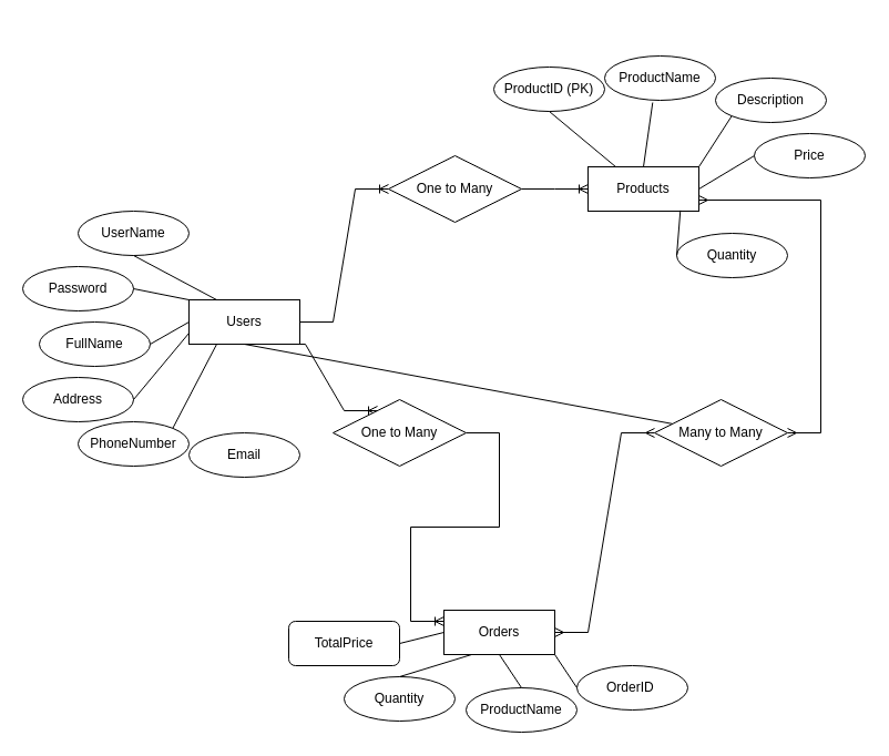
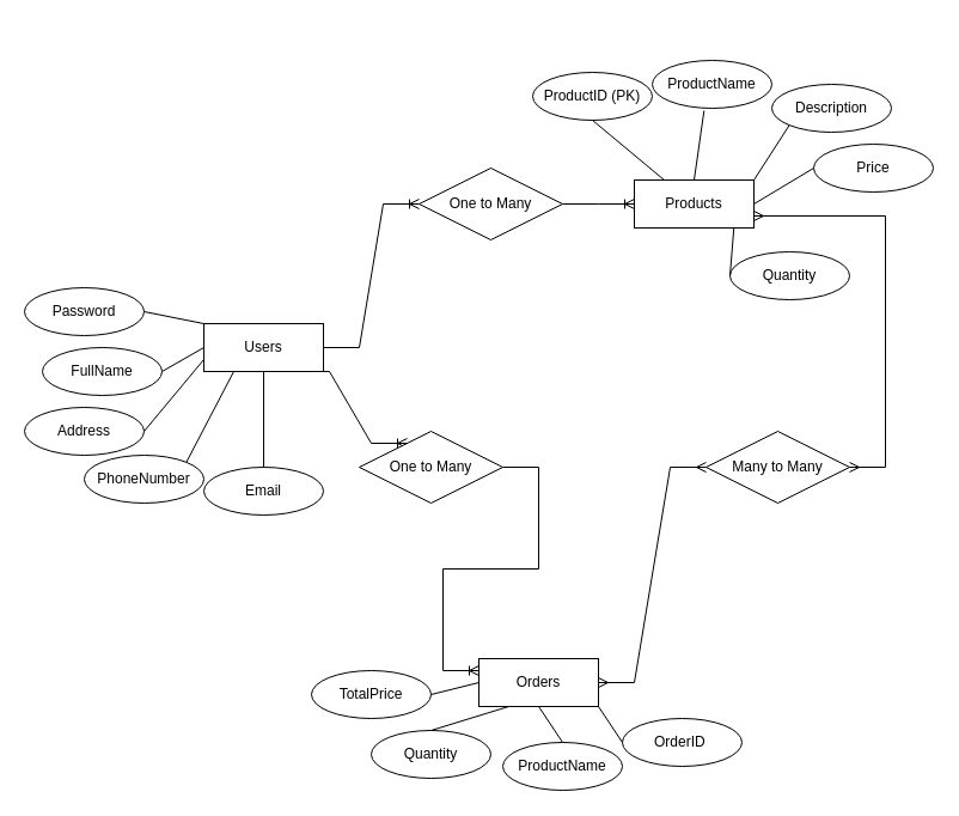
  <mxCell id="0" />
  <mxCell id="1" parent="0" />
  <mxCell id="2" value="Users" style="whiteSpace=wrap;html=1;align=center;" vertex="1" parent="1"><mxGeometry x="170" y="270" width="100" height="40" as="geometry" /></mxCell>
  <mxCell id="3" value="Orders" style="whiteSpace=wrap;html=1;align=center;" vertex="1" parent="1"><mxGeometry x="400" y="550" width="100" height="40" as="geometry" /></mxCell>
  <mxCell id="4" value="Products" style="whiteSpace=wrap;html=1;align=center;" vertex="1" parent="1"><mxGeometry x="530" y="150" width="100" height="40" as="geometry" /></mxCell>
  <mxCell id="5" value="FullName" style="ellipse;whiteSpace=wrap;html=1;align=center;" vertex="1" parent="1"><mxGeometry x="35" y="290" width="100" height="40" as="geometry" /></mxCell>
- <mxCell id="6" value="UserName" style="ellipse;whiteSpace=wrap;html=1;align=center;" vertex="1" parent="1"><mxGeometry x="70" y="190" width="100" height="40" as="geometry" /></mxCell>
  <mxCell id="7" value="Address" style="ellipse;whiteSpace=wrap;html=1;align=center;" vertex="1" parent="1"><mxGeometry y="340" width="100" height="40" as="geometry" x="20" /></mxCell>
  <mxCell id="8" value="PhoneNumber" style="ellipse;whiteSpace=wrap;html=1;align=center;" vertex="1" parent="1"><mxGeometry x="70" y="380" width="100" height="40" as="geometry" /></mxCell>
  <mxCell id="9" value="Email" style="ellipse;whiteSpace=wrap;html=1;align=center;" vertex="1" parent="1"><mxGeometry x="170" y="390" width="100" height="40" as="geometry" /></mxCell>
  <mxCell id="10" value="Password" style="ellipse;whiteSpace=wrap;html=1;align=center;" vertex="1" parent="1"><mxGeometry y="240" width="100" height="40" as="geometry" x="20" /></mxCell>
- <mxCell id="11" value="" style="endArrow=none;html=1;rounded=0;entryX=0.25;entryY=0;entryDx=0;entryDy=0;exitX=0.5;exitY=1;exitDx=0;exitDy=0;" edge="1" parent="1" source="6" target="2"><mxGeometry relative="1" as="geometry"><mxPoint x="250" y="100" as="sourcePoint" /><mxPoint x="260" y="190" as="targetPoint" /></mxGeometry></mxCell>
  <mxCell id="12" value="" style="endArrow=none;html=1;rounded=0;entryX=0;entryY=0;entryDx=0;entryDy=0;exitX=1;exitY=0.5;exitDx=0;exitDy=0;" edge="1" parent="1" source="10" target="2"><mxGeometry relative="1" as="geometry"><mxPoint x="260" y="110" as="sourcePoint" /><mxPoint x="270" y="200" as="targetPoint" /></mxGeometry></mxCell>
  <mxCell id="13" value="" style="endArrow=none;html=1;rounded=0;entryX=0;entryY=0.5;entryDx=0;entryDy=0;exitX=1;exitY=0.5;exitDx=0;exitDy=0;" edge="1" parent="1" source="5" target="2"><mxGeometry relative="1" as="geometry"><mxPoint x="270" y="120" as="sourcePoint" /><mxPoint x="280" y="210" as="targetPoint" /></mxGeometry></mxCell>
  <mxCell id="14" value="" style="endArrow=none;html=1;rounded=0;entryX=0;entryY=0.75;entryDx=0;entryDy=0;exitX=1;exitY=0.5;exitDx=0;exitDy=0;" edge="1" parent="1" source="7" target="2"><mxGeometry relative="1" as="geometry"><mxPoint x="280" y="130" as="sourcePoint" /><mxPoint x="290" y="220" as="targetPoint" /></mxGeometry></mxCell>
  <mxCell id="15" value="" style="endArrow=none;html=1;rounded=0;entryX=0.25;entryY=1;entryDx=0;entryDy=0;exitX=1;exitY=0;exitDx=0;exitDy=0;" edge="1" parent="1" source="8" target="2"><mxGeometry relative="1" as="geometry"><mxPoint x="290" y="140" as="sourcePoint" /><mxPoint x="300" y="230" as="targetPoint" /></mxGeometry></mxCell>
- <mxCell id="16" value="" style="endArrow=none;html=1;rounded=0;exitX=0.5;exitY=1;exitDx=0;exitDy=0;" edge="1" parent="1" source="2" target="41"><mxGeometry relative="1" as="geometry"><mxPoint x="300" y="150" as="sourcePoint" /><mxPoint x="310" y="240" as="targetPoint" /></mxGeometry></mxCell>
+ <mxCell id="16" value="" style="endArrow=none;html=1;rounded=0;entryX=0.5;entryY=0;entryDx=0;entryDy=0;exitX=0.5;exitY=1;exitDx=0;exitDy=0;" edge="1" parent="1" source="2" target="9"><mxGeometry relative="1" as="geometry"><mxPoint x="300" y="150" as="sourcePoint" /><mxPoint x="310" y="240" as="targetPoint" /></mxGeometry></mxCell>
  <mxCell id="17" value="ProductID (PK)" style="ellipse;whiteSpace=wrap;html=1;align=center;" vertex="1" parent="1"><mxGeometry x="445" y="60" width="100" height="40" as="geometry" /></mxCell>
  <mxCell id="18" value="ProductName" style="ellipse;whiteSpace=wrap;html=1;align=center;" vertex="1" parent="1"><mxGeometry x="545" y="50" width="100" height="40" as="geometry" /></mxCell>
  <mxCell id="19" value="Description" style="ellipse;whiteSpace=wrap;html=1;align=center;" vertex="1" parent="1"><mxGeometry x="645" y="70" width="100" height="40" as="geometry" /></mxCell>
  <mxCell id="20" value="Price" style="ellipse;whiteSpace=wrap;html=1;align=center;" vertex="1" parent="1"><mxGeometry x="680" y="120" width="100" height="40" as="geometry" /></mxCell>
  <mxCell id="21" value="Quantity" style="ellipse;whiteSpace=wrap;html=1;align=center;" vertex="1" parent="1"><mxGeometry x="610" y="210" width="100" height="40" as="geometry" /></mxCell>
  <mxCell id="22" value="OrderID&amp;nbsp;" style="ellipse;whiteSpace=wrap;html=1;align=center;" vertex="1" parent="1"><mxGeometry x="520" y="600" width="100" height="40" as="geometry" /></mxCell>
  <mxCell id="23" value="ProductName" style="ellipse;whiteSpace=wrap;html=1;align=center;" vertex="1" parent="1"><mxGeometry x="420" y="620" width="100" height="40" as="geometry" /></mxCell>
  <mxCell id="24" value="Quantity" style="ellipse;whiteSpace=wrap;html=1;align=center;" vertex="1" parent="1"><mxGeometry x="310" y="610" width="100" height="40" as="geometry" /></mxCell>
- <mxCell id="25" value="TotalPrice" style="whiteSpace=wrap;html=1;align=center;rounded=1;" vertex="1" parent="1"><mxGeometry x="260" y="560" width="100" height="40" as="geometry" /></mxCell>
+ <mxCell id="25" value="TotalPrice" style="ellipse;whiteSpace=wrap;html=1;align=center;" vertex="1" parent="1"><mxGeometry x="260" y="560" width="100" height="40" as="geometry" /></mxCell>
  <mxCell id="26" value="" style="endArrow=none;html=1;rounded=0;entryX=1;entryY=0.5;entryDx=0;entryDy=0;exitX=0;exitY=0.5;exitDx=0;exitDy=0;" edge="1" parent="1" source="3" target="25"><mxGeometry relative="1" as="geometry"><mxPoint x="285" y="230" as="sourcePoint" /><mxPoint x="260" y="320" as="targetPoint" /></mxGeometry></mxCell>
  <mxCell id="27" value="" style="endArrow=none;html=1;rounded=0;entryX=0.5;entryY=0;entryDx=0;entryDy=0;exitX=0.25;exitY=1;exitDx=0;exitDy=0;" edge="1" parent="1" source="3" target="24"><mxGeometry relative="1" as="geometry"><mxPoint x="490" y="430" as="sourcePoint" /><mxPoint x="405" y="460" as="targetPoint" /></mxGeometry></mxCell>
  <mxCell id="28" value="" style="endArrow=none;html=1;rounded=0;entryX=0.5;entryY=0;entryDx=0;entryDy=0;exitX=0.5;exitY=1;exitDx=0;exitDy=0;" edge="1" parent="1" source="3" target="23"><mxGeometry relative="1" as="geometry"><mxPoint x="500" y="440" as="sourcePoint" /><mxPoint x="415" y="470" as="targetPoint" /></mxGeometry></mxCell>
  <mxCell id="29" value="" style="endArrow=none;html=1;rounded=0;entryX=1;entryY=1;entryDx=0;entryDy=0;exitX=0;exitY=0.5;exitDx=0;exitDy=0;" edge="1" parent="1" source="22" target="3"><mxGeometry relative="1" as="geometry"><mxPoint x="510" y="450" as="sourcePoint" /><mxPoint x="425" y="480" as="targetPoint" /></mxGeometry></mxCell>
  <mxCell id="30" value="" style="endArrow=none;html=1;rounded=0;entryX=0.25;entryY=0;entryDx=0;entryDy=0;exitX=0.5;exitY=1;exitDx=0;exitDy=0;" edge="1" parent="1" source="17" target="4"><mxGeometry relative="1" as="geometry"><mxPoint x="260" y="100" as="sourcePoint" /><mxPoint x="260" y="190" as="targetPoint" /></mxGeometry></mxCell>
  <mxCell id="31" value="" style="endArrow=none;html=1;rounded=0;entryX=0.5;entryY=0;entryDx=0;entryDy=0;exitX=0.433;exitY=1.05;exitDx=0;exitDy=0;exitPerimeter=0;" edge="1" parent="1" source="18" target="4"><mxGeometry relative="1" as="geometry"><mxPoint x="560" y="10" as="sourcePoint" /><mxPoint x="595" y="70" as="targetPoint" /></mxGeometry></mxCell>
  <mxCell id="32" value="" style="endArrow=none;html=1;rounded=0;exitX=0;exitY=1;exitDx=0;exitDy=0;entryX=1;entryY=0;entryDx=0;entryDy=0;" edge="1" parent="1" source="19" target="4"><mxGeometry relative="1" as="geometry"><mxPoint x="570" y="20" as="sourcePoint" /><mxPoint x="650" y="60" as="targetPoint" /></mxGeometry></mxCell>
  <mxCell id="33" value="" style="endArrow=none;html=1;rounded=0;entryX=1;entryY=0.5;entryDx=0;entryDy=0;exitX=0;exitY=0.5;exitDx=0;exitDy=0;" edge="1" parent="1" source="20" target="4"><mxGeometry relative="1" as="geometry"><mxPoint x="580" y="30" as="sourcePoint" /><mxPoint x="615" y="90" as="targetPoint" /></mxGeometry></mxCell>
  <mxCell id="34" value="" style="endArrow=none;html=1;rounded=0;entryX=0;entryY=0.5;entryDx=0;entryDy=0;exitX=0.833;exitY=0.983;exitDx=0;exitDy=0;exitPerimeter=0;" edge="1" parent="1" source="4" target="21"><mxGeometry relative="1" as="geometry"><mxPoint x="590" y="40" as="sourcePoint" /><mxPoint x="625" y="100" as="targetPoint" /></mxGeometry></mxCell>
  <mxCell id="35" style="edgeStyle=orthogonalEdgeStyle;rounded=0;orthogonalLoop=1;jettySize=auto;html=1;exitX=0.5;exitY=1;exitDx=0;exitDy=0;" edge="1" parent="1" source="8" target="8"><mxGeometry relative="1" as="geometry" /></mxCell>
  <mxCell id="36" value="" style="edgeStyle=entityRelationEdgeStyle;fontSize=12;html=1;endArrow=ERoneToMany;rounded=0;exitX=1;exitY=0.5;exitDx=0;exitDy=0;" edge="1" parent="1" source="38"><mxGeometry width="100" height="100" relative="1" as="geometry"><mxPoint x="390" y="310" as="sourcePoint" /><mxPoint x="400" y="560" as="targetPoint" /></mxGeometry></mxCell>
  <mxCell id="37" value="" style="edgeStyle=entityRelationEdgeStyle;fontSize=12;html=1;endArrow=ERoneToMany;rounded=0;exitX=0.75;exitY=1;exitDx=0;exitDy=0;entryX=0.25;entryY=0;entryDx=0;entryDy=0;" edge="1" parent="1" source="2" target="38"><mxGeometry width="100" height="100" relative="1" as="geometry"><mxPoint x="275" y="220" as="sourcePoint" /><mxPoint x="505" y="400" as="targetPoint" /></mxGeometry></mxCell>
  <mxCell id="38" value="One to Many" style="shape=rhombus;perimeter=rhombusPerimeter;whiteSpace=wrap;html=1;align=center;" vertex="1" parent="1"><mxGeometry x="300" y="360" width="120" height="60" as="geometry" /></mxCell>
  <mxCell id="39" value="" style="edgeStyle=entityRelationEdgeStyle;fontSize=12;html=1;endArrow=ERmany;startArrow=ERmany;rounded=0;entryX=1;entryY=0.75;entryDx=0;entryDy=0;" edge="1" parent="1" source="41" target="4"><mxGeometry width="100" height="100" relative="1" as="geometry"><mxPoint x="390" y="310" as="sourcePoint" /><mxPoint x="610" y="0" as="targetPoint" /><Array as="points"><mxPoint x="620" y="40" /><mxPoint x="610" y="50" /><mxPoint x="620" y="20" /><mxPoint x="620" y="40" /></Array></mxGeometry></mxCell>
  <mxCell id="40" value="" style="edgeStyle=entityRelationEdgeStyle;fontSize=12;html=1;endArrow=ERmany;startArrow=ERmany;rounded=0;" edge="1" parent="1" target="41"><mxGeometry width="100" height="100" relative="1" as="geometry"><mxPoint x="500" y="570" as="sourcePoint" /><mxPoint x="610" y="100" as="targetPoint" /></mxGeometry></mxCell>
  <mxCell id="41" value="Many to Many" style="shape=rhombus;perimeter=rhombusPerimeter;whiteSpace=wrap;html=1;align=center;" vertex="1" parent="1"><mxGeometry x="590" y="360" width="120" height="60" as="geometry" /></mxCell>
  <mxCell id="42" value="" style="edgeStyle=entityRelationEdgeStyle;fontSize=12;html=1;endArrow=ERoneToMany;rounded=0;entryX=0;entryY=0.5;entryDx=0;entryDy=0;exitX=1;exitY=0.5;exitDx=0;exitDy=0;" edge="1" parent="1" source="44" target="4"><mxGeometry width="100" height="100" relative="1" as="geometry"><mxPoint x="390" y="310" as="sourcePoint" /><mxPoint x="550" y="80" as="targetPoint" /></mxGeometry></mxCell>
  <mxCell id="43" value="" style="edgeStyle=entityRelationEdgeStyle;fontSize=12;html=1;endArrow=ERoneToMany;rounded=0;entryX=0;entryY=0.5;entryDx=0;entryDy=0;exitX=1;exitY=0.5;exitDx=0;exitDy=0;" edge="1" parent="1" source="2" target="44"><mxGeometry width="100" height="100" relative="1" as="geometry"><mxPoint x="300" y="200" as="sourcePoint" /><mxPoint x="560" y="80" as="targetPoint" /></mxGeometry></mxCell>
  <mxCell id="44" value="One to Many" style="shape=rhombus;perimeter=rhombusPerimeter;whiteSpace=wrap;html=1;align=center;" vertex="1" parent="1"><mxGeometry x="350" y="140" width="120" height="60" as="geometry" /></mxCell>
